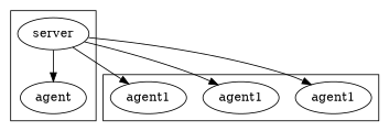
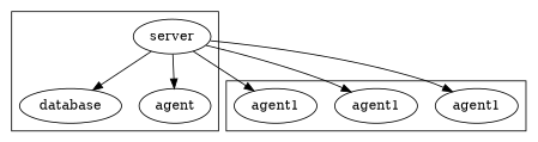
  digraph {
    fontname=simsun
    n1 [label=server]
+   n2 [label=database]
    n3 [label=agent]
    n4 [label=agent1]
    n5 [label=agent1]
    n6 [label=agent1]
    subgraph cluster_1 {
      n1
+     n2
      n3
    }
    subgraph cluster_2 {
      n4
      n5
      n6
    }
+   n1 -> n2
    n1 -> n3
    n1 -> n4
    n1 -> n5
    n1 -> n6
  }
